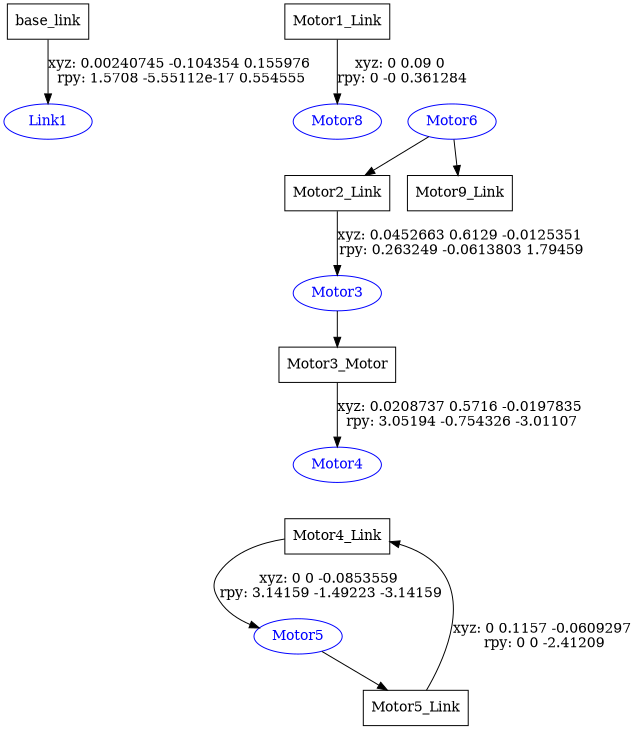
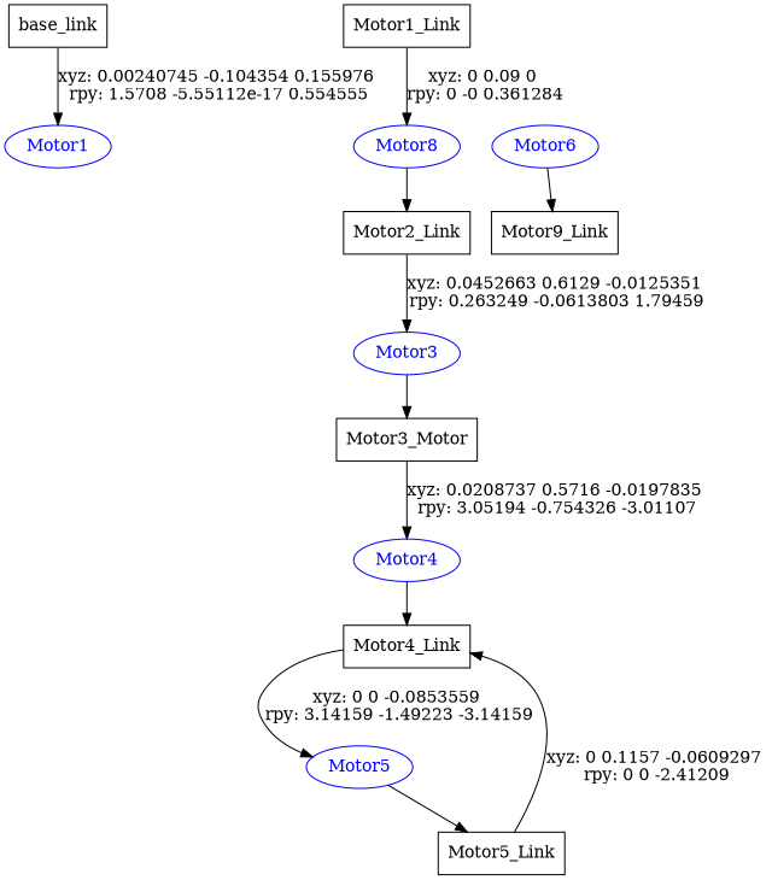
  digraph {
    node [shape=box]
    n1 [label=base_link]
-   Motor1 [color=blue fontcolor=blue shape=ellipse label=Link1]
+   Motor1 [color=blue fontcolor=blue shape=ellipse]
    n3 [label=Motor1_Link]
    n4 [color=blue fontcolor=blue label=Motor8 shape=ellipse]
    n5 [label=Motor2_Link]
    Motor3 [color=blue fontcolor=blue shape=ellipse]
    n7 [label=Motor3_Motor]
    Motor4 [color=blue fontcolor=blue shape=ellipse]
    n9 [label=Motor4_Link]
    Motor5 [color=blue fontcolor=blue shape=ellipse]
    n11 [label=Motor5_Link]
    Motor6 [color=blue fontcolor=blue shape=ellipse]
    n13 [label=Motor9_Link]
    n1 -> Motor1 [label="xyz: 0.00240745 -0.104354 0.155976 \nrpy: 1.5708 -5.55112e-17 0.554555"]
    n3 -> n4 [label="xyz: 0 0.09 0 \nrpy: 0 -0 0.361284"]
-   Motor6 -> n5
+   n4 -> n5
    n5 -> Motor3 [label="xyz: 0.0452663 0.6129 -0.0125351 \nrpy: 0.263249 -0.0613803 1.79459"]
    Motor3 -> n7
    n7 -> Motor4 [label="xyz: 0.0208737 0.5716 -0.0197835 \nrpy: 3.05194 -0.754326 -3.01107"]
+   Motor4 -> n9
    n9 -> Motor5 [label="xyz: 0 0 -0.0853559 \nrpy: 3.14159 -1.49223 -3.14159"]
    Motor5 -> n11
    n11 -> n9 [label="xyz: 0 0.1157 -0.0609297 \nrpy: 0 0 -2.41209"]
    Motor6 -> n13
  }
